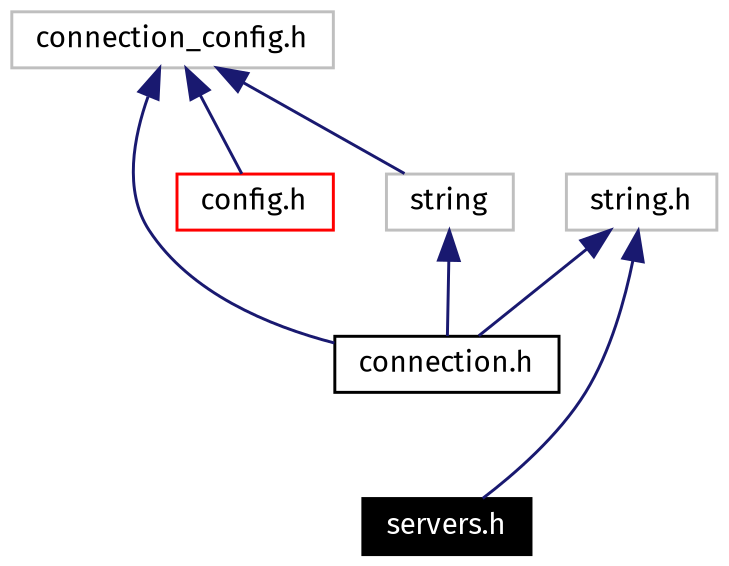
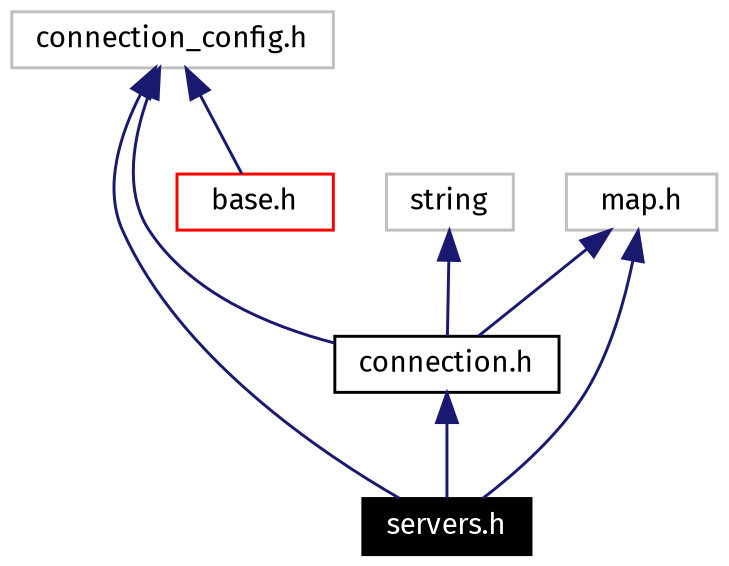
  digraph {
    fontname="Fira Sans"
    node [color=grey75 fontname="Fira Sans" fontsize=10 shape=box]
    edge [color=midnightblue dir=back fontname="Fira Sans" fontsize=10 style=solid]
    n1 [color=black fontcolor=white height=0.2 label="servers.h" style=filled width=0.4]
    n2 [height=0.2 label="connection_config.h" width=0.4]
    n3 [color=black height=0.2 label="connection.h" width=0.4]
-   n4 [color=red height=0.2 label="config.h" width=0.4]
+   n4 [color=red height=0.2 label="base.h" width=0.4]
    n5 [height=0.2 label=string width=0.4]
-   n6 [height=0.2 label="string.h" width=0.4]
-   n2 -> n5
+   n6 [height=0.2 label="map.h" width=0.4]
+   n2 -> n1
    n2 -> n3
    n2 -> n4
+   n3 -> n1
    n5 -> n3
    n6 -> n1
    n6 -> n3
  }
